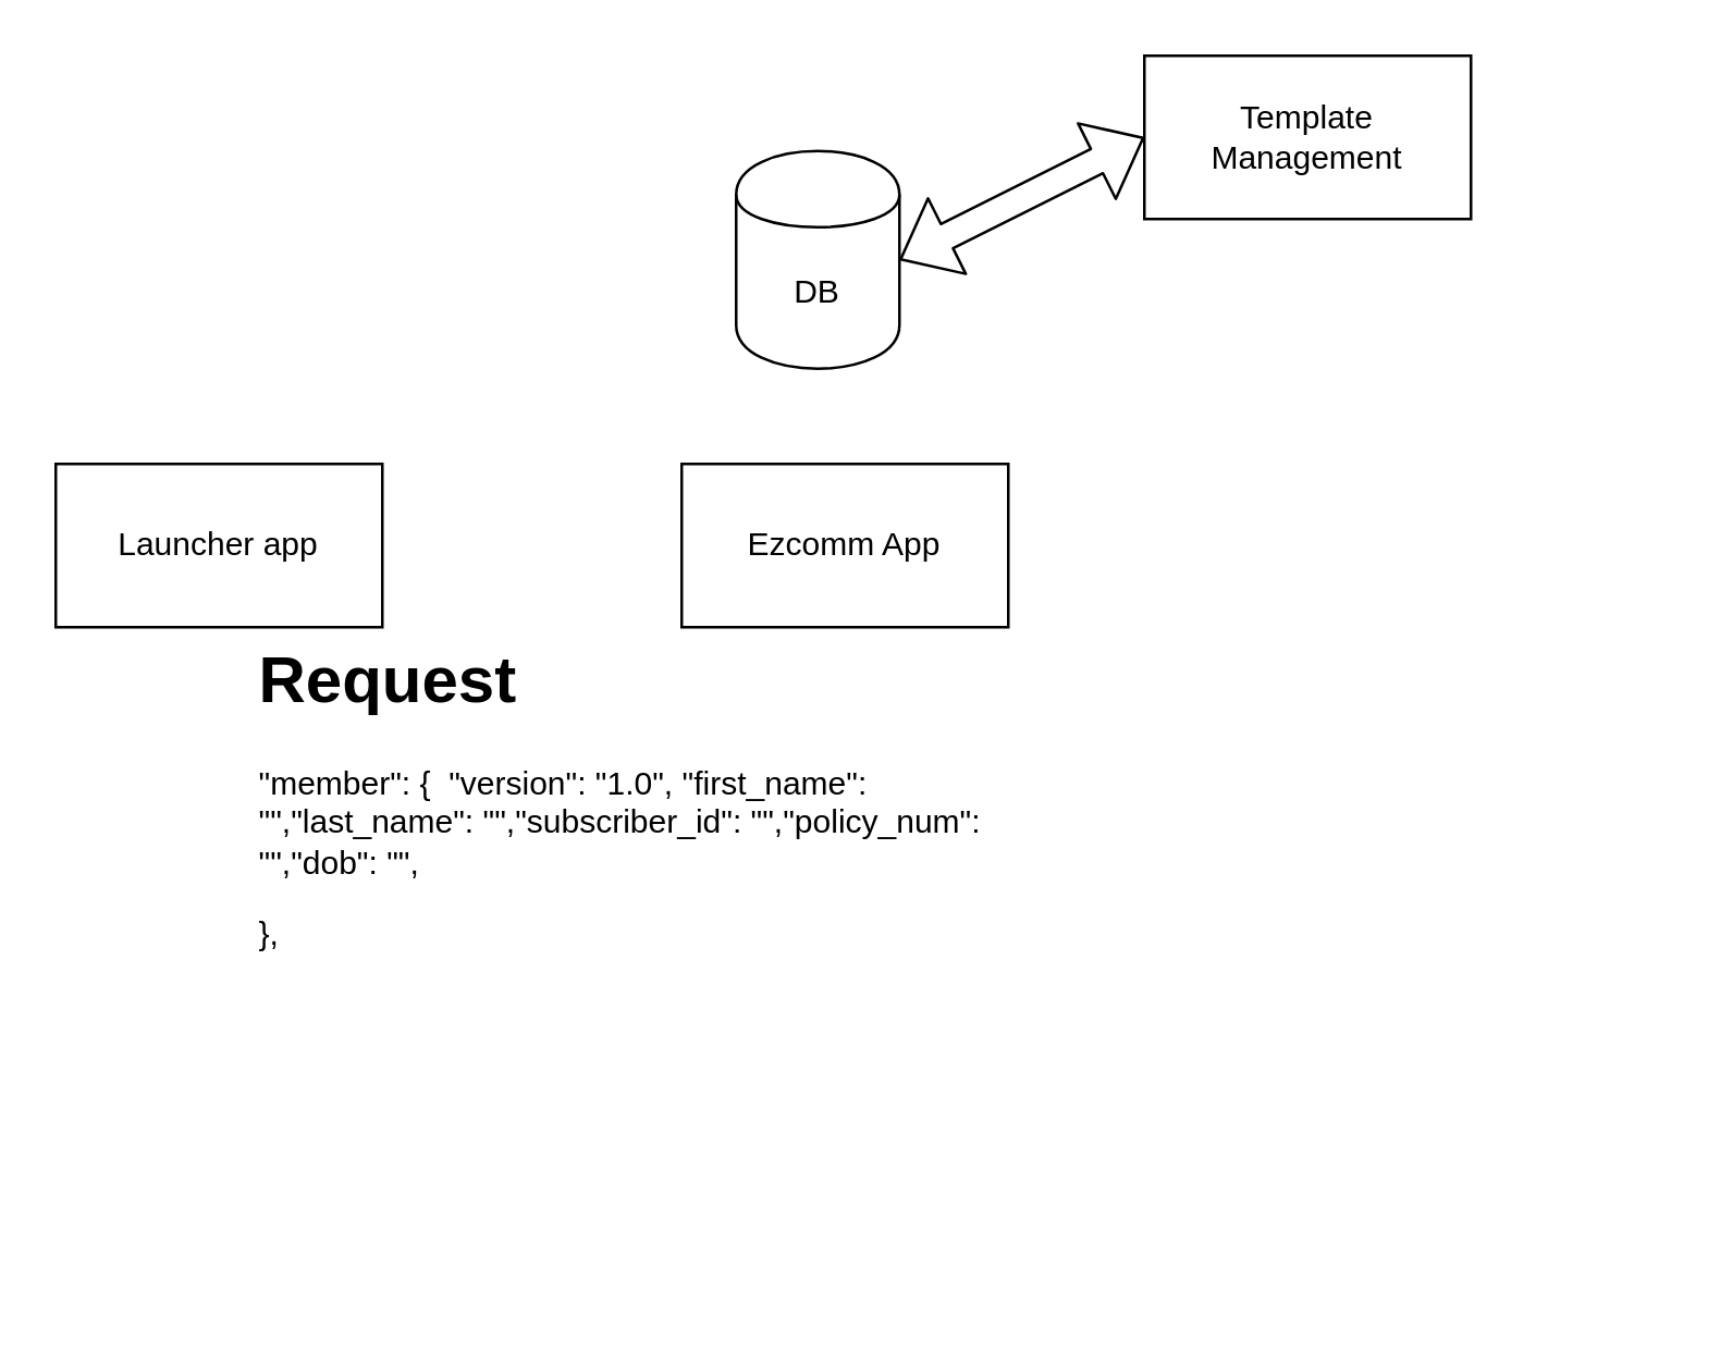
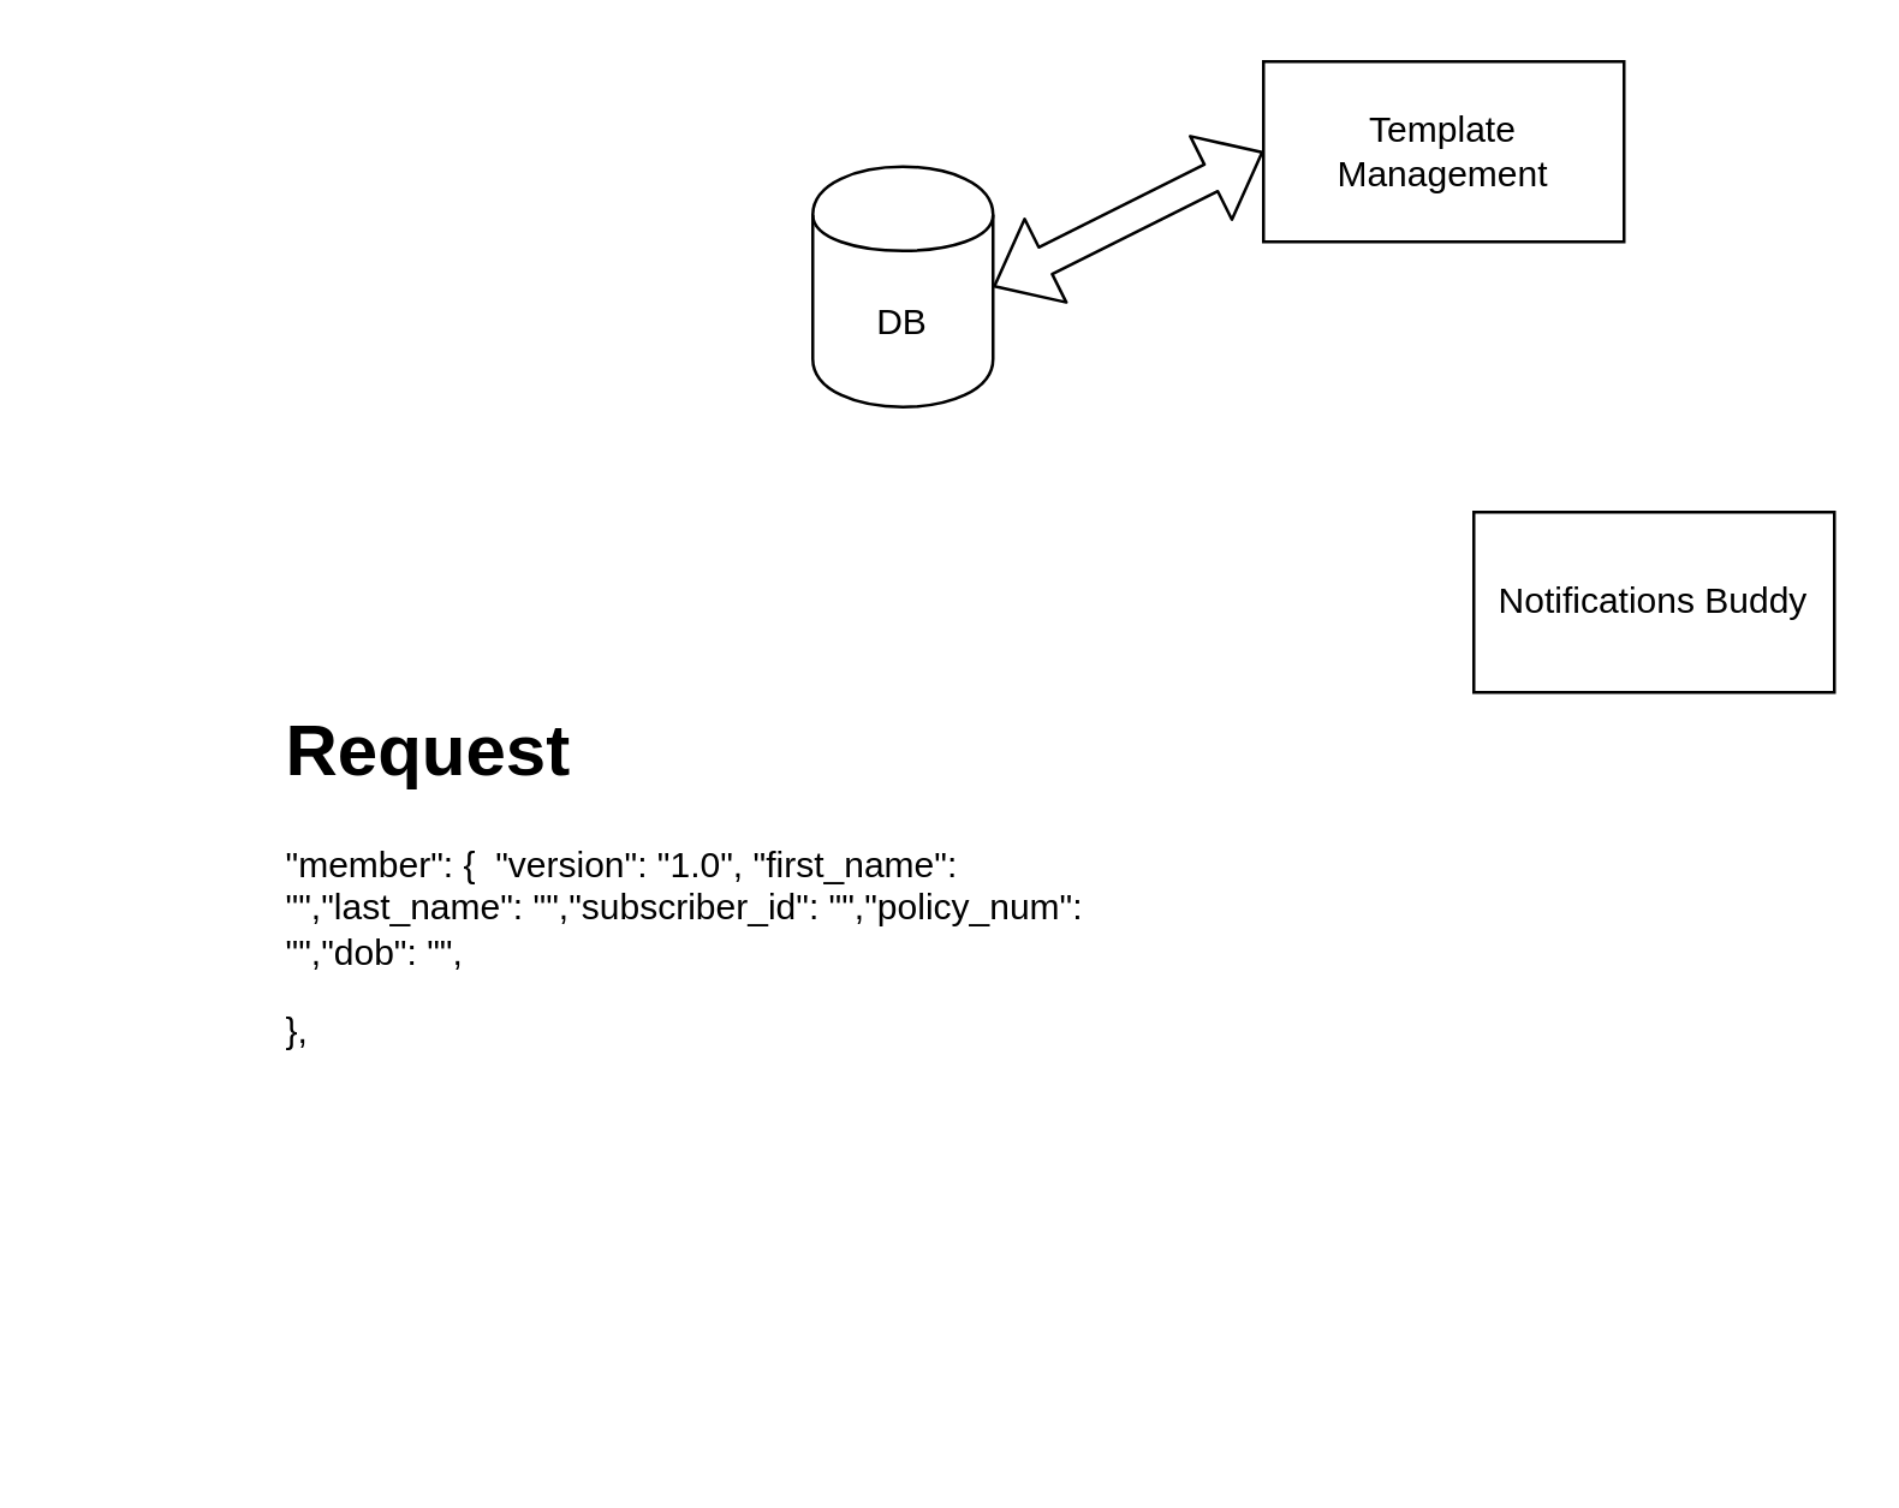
  <mxCell id="0" />
  <mxCell id="1" parent="0" />
- <mxCell id="2" value="Launcher app" style="rounded=0;whiteSpace=wrap;html=1;fillColor=#ffffff;" vertex="1" parent="1"><mxGeometry x="20" y="170" width="120" height="60" as="geometry" /></mxCell>
- <mxCell id="3" value="Ezcomm App" style="rounded=0;whiteSpace=wrap;html=1;fillColor=#ffffff;" vertex="1" parent="1"><mxGeometry x="250" y="170" width="120" height="60" as="geometry" /></mxCell>
  <mxCell id="4" value="DB" style="shape=cylinder;whiteSpace=wrap;html=1;boundedLbl=1;backgroundOutline=1;fillColor=#ffffff;" vertex="1" parent="1"><mxGeometry x="270" y="55" width="60" height="80" as="geometry" /></mxCell>
+ <mxCell id="5" value="Notifications Buddy" style="rounded=0;whiteSpace=wrap;html=1;fillColor=#ffffff;" vertex="1" parent="1"><mxGeometry x="490" y="170" width="120" height="60" as="geometry" /></mxCell>
  <mxCell id="6" value="&lt;span&gt;Template Management&lt;/span&gt;" style="rounded=0;whiteSpace=wrap;html=1;fillColor=#ffffff;" vertex="1" parent="1"><mxGeometry x="420" y="20" width="120" height="60" as="geometry" /></mxCell>
  <mxCell id="7" value="" style="shape=flexArrow;endArrow=classic;startArrow=classic;html=1;entryX=0;entryY=0.5;entryDx=0;entryDy=0;exitX=1;exitY=0.5;exitDx=0;exitDy=0;" edge="1" parent="1" source="4" target="6"><mxGeometry width="50" height="50" relative="1" as="geometry"><mxPoint x="20" y="300" as="sourcePoint" /><mxPoint x="70" y="250" as="targetPoint" /></mxGeometry></mxCell>
  <mxCell id="8" value="&lt;h1&gt;Request&lt;/h1&gt;&lt;p&gt;&quot;member&quot;: {&amp;nbsp;&amp;nbsp;&lt;span&gt;&quot;version&quot;: &quot;1.0&quot;,&amp;nbsp;&lt;/span&gt;&lt;span&gt;&quot;first_name&quot;: &quot;&quot;,&lt;/span&gt;&lt;span&gt;&quot;last_name&quot;: &quot;&quot;,&lt;/span&gt;&lt;span&gt;&quot;subscriber_id&quot;: &quot;&quot;,&lt;/span&gt;&lt;span&gt;&quot;policy_num&quot;: &quot;&quot;,&lt;/span&gt;&lt;span&gt;&quot;dob&quot;: &quot;&quot;,&lt;/span&gt;&lt;/p&gt;&lt;p&gt;},&lt;/p&gt;" style="text;html=1;strokeColor=none;fillColor=none;spacing=5;spacingTop=-20;whiteSpace=wrap;overflow=hidden;rounded=0;" vertex="1" parent="1"><mxGeometry x="90" y="230" width="300" height="250" as="geometry" /></mxCell>
